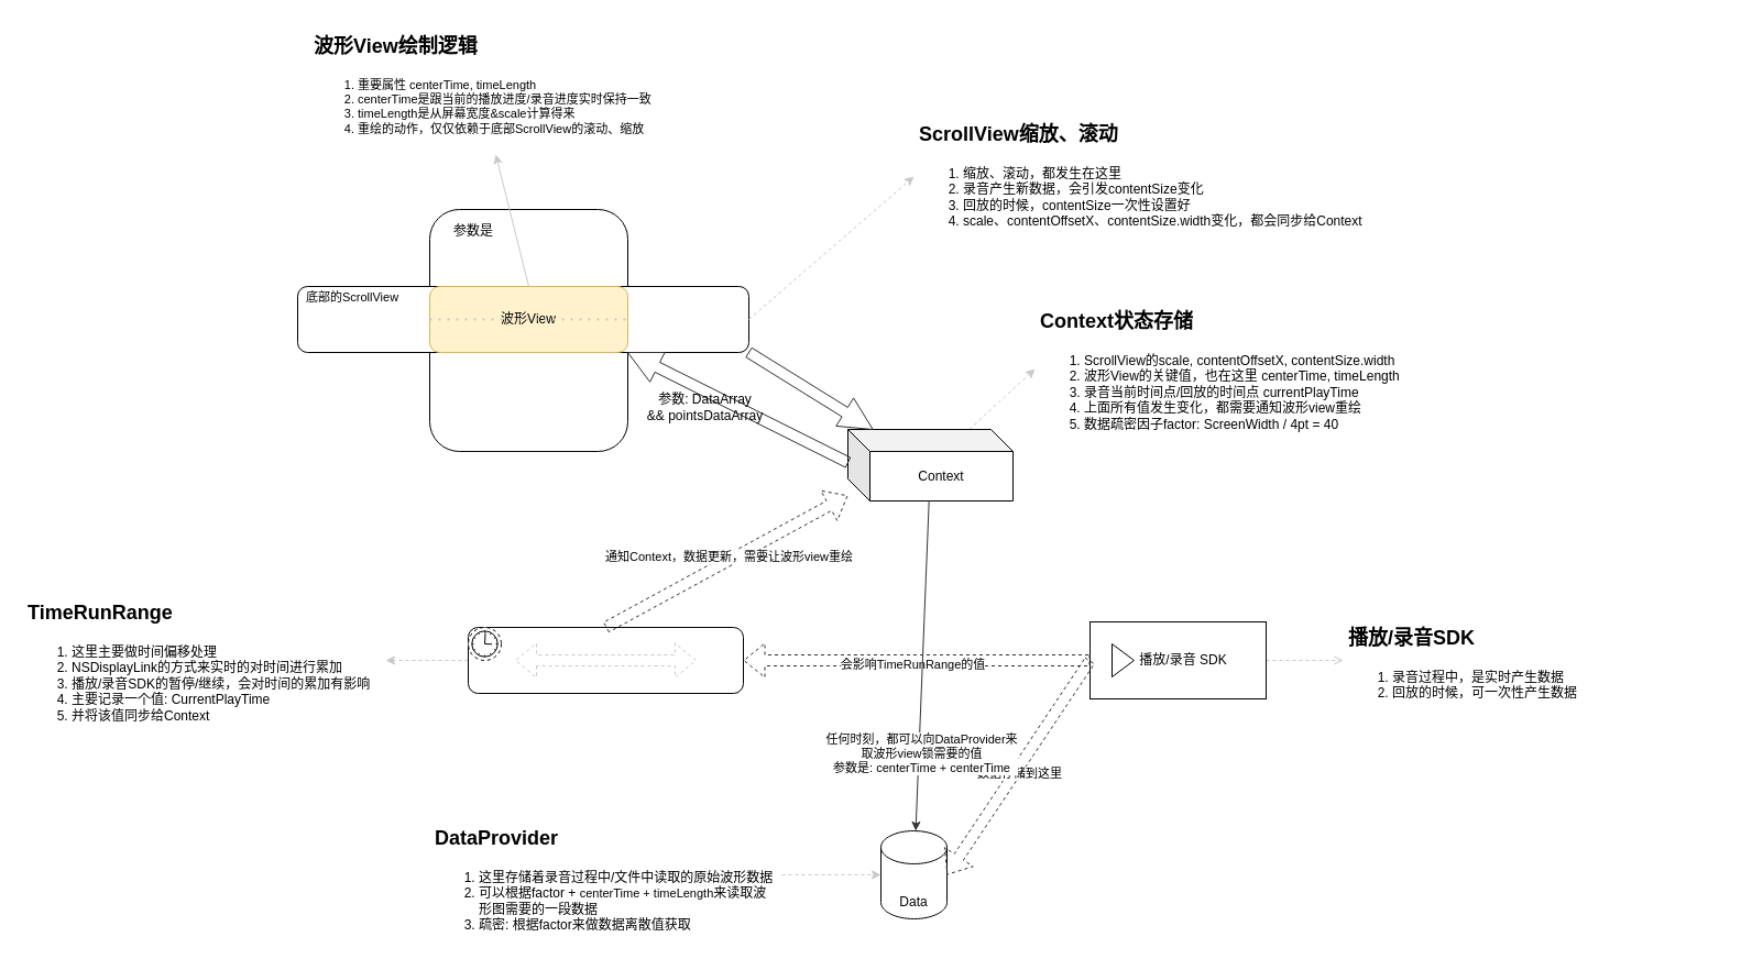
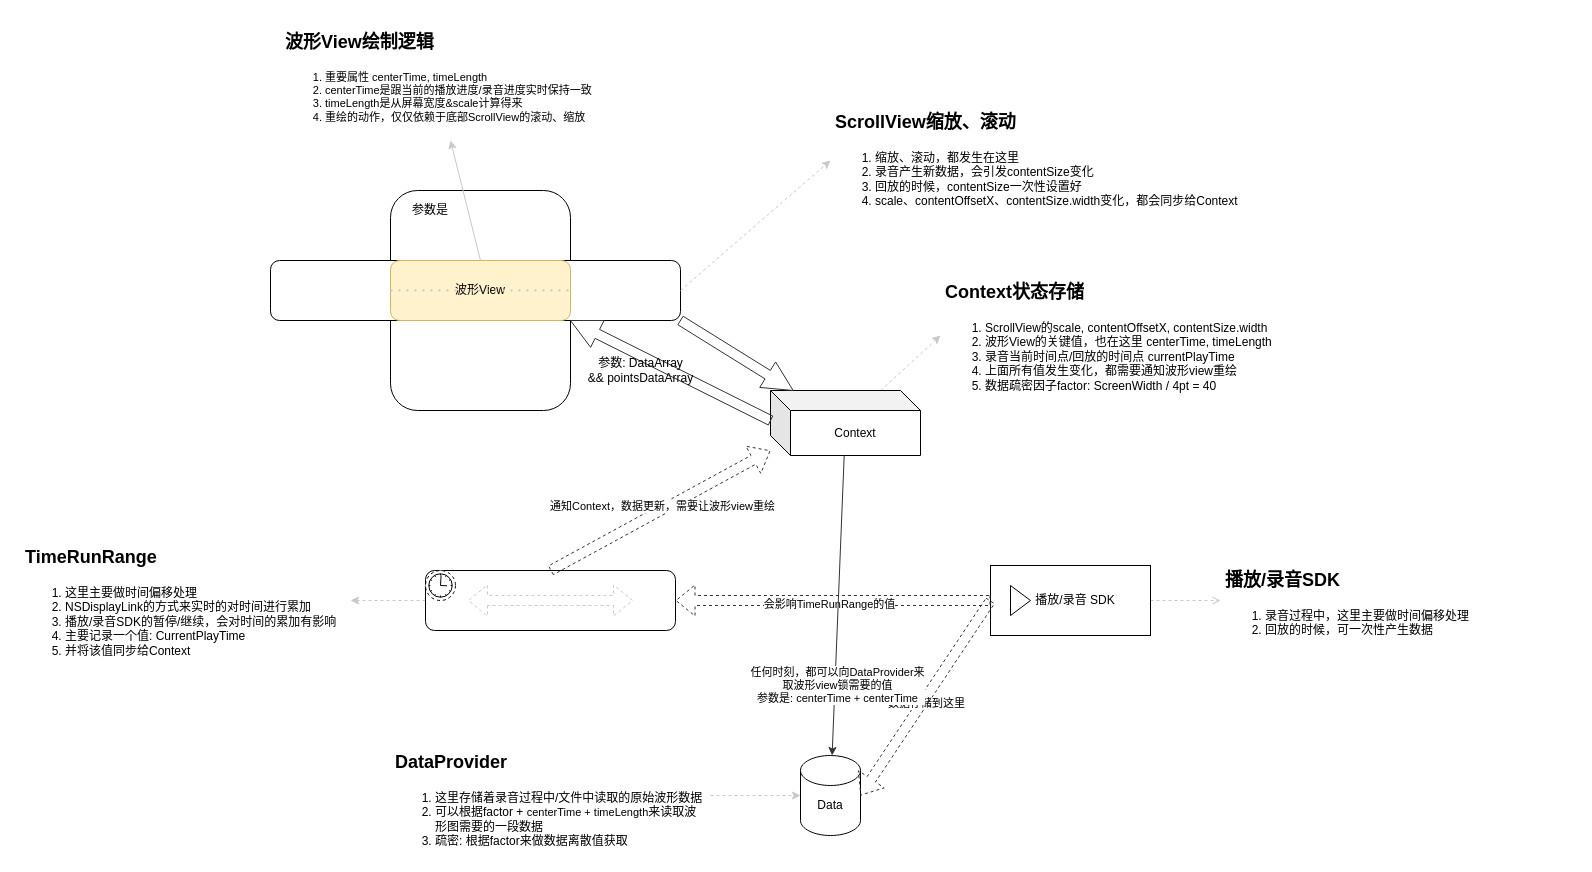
  <mxCell id="0" />
  <mxCell id="1" parent="0" />
  <mxCell id="2" value="" style="rounded=1;whiteSpace=wrap;html=1;" parent="1" vertex="1"><mxGeometry x="390" y="190" width="180" height="220" as="geometry" /></mxCell>
  <mxCell id="3" value="" style="rounded=1;whiteSpace=wrap;html=1;" parent="1" vertex="1"><mxGeometry x="270" y="260" width="410" height="60" as="geometry" /></mxCell>
  <mxCell id="4" value="" style="rounded=1;whiteSpace=wrap;html=1;fillColor=#fff2cc;strokeColor=#d6b656;" parent="1" vertex="1"><mxGeometry x="390" y="260" width="180" height="60" as="geometry" /></mxCell>
- <mxCell id="5" value="&lt;font style=&quot;font-size: 11px&quot;&gt;底部的ScrollView&lt;/font&gt;" style="text;html=1;strokeColor=none;fillColor=none;align=center;verticalAlign=middle;whiteSpace=wrap;rounded=0;" parent="1" vertex="1"><mxGeometry x="270" y="260" width="100" height="20" as="geometry" /></mxCell>
  <mxCell id="6" value="波形View" style="text;html=1;strokeColor=none;fillColor=none;align=center;verticalAlign=middle;whiteSpace=wrap;rounded=0;" parent="1" vertex="1"><mxGeometry x="440" y="280" width="80" height="20" as="geometry" /></mxCell>
  <mxCell id="7" value="参数是" style="text;html=1;strokeColor=none;fillColor=none;align=center;verticalAlign=middle;whiteSpace=wrap;rounded=0;" parent="1" vertex="1"><mxGeometry x="395" y="200" width="70" height="20" as="geometry" /></mxCell>
  <mxCell id="8" value="" style="shape=cylinder3;whiteSpace=wrap;html=1;boundedLbl=1;backgroundOutline=1;size=15;gradientColor=none;" parent="1" vertex="1"><mxGeometry x="800" y="755" width="60" height="80" as="geometry" /></mxCell>
- <mxCell id="9" value="Data" style="text;html=1;strokeColor=none;fillColor=none;align=center;verticalAlign=middle;whiteSpace=wrap;rounded=0;" parent="1" vertex="1"><mxGeometry x="810" y="810" width="40" height="20" as="geometry" /></mxCell>
+ <mxCell id="9" value="Data" style="text;html=1;strokeColor=none;fillColor=none;align=center;verticalAlign=middle;whiteSpace=wrap;rounded=0;" parent="1" vertex="1"><mxGeometry x="810" y="795" width="40" height="20" as="geometry" /></mxCell>
  <mxCell id="10" value="" style="endArrow=none;dashed=1;html=1;dashPattern=1 3;strokeWidth=2;exitX=0;exitY=0.5;exitDx=0;exitDy=0;entryX=1;entryY=0.5;entryDx=0;entryDy=0;strokeColor=#C9C9C9;" parent="1" source="4" target="4" edge="1"><mxGeometry width="50" height="50" relative="1" as="geometry"><mxPoint x="395" y="289.58" as="sourcePoint" /><mxPoint x="495" y="289.58" as="targetPoint" /></mxGeometry></mxCell>
  <mxCell id="11" style="edgeStyle=none;rounded=0;orthogonalLoop=1;jettySize=auto;html=1;entryX=0.5;entryY=0;entryDx=0;entryDy=0;strokeColor=#C9C9C9;startArrow=classic;startFill=1;endArrow=none;endFill=0;exitX=0.5;exitY=1;exitDx=0;exitDy=0;" parent="1" source="12" target="4" edge="1"><mxGeometry relative="1" as="geometry"><mxPoint x="429.375" y="170" as="sourcePoint" /></mxGeometry></mxCell>
  <mxCell id="12" value="&lt;h1&gt;&lt;font style=&quot;font-size: 18px&quot;&gt;波形View绘制逻辑&lt;/font&gt;&lt;/h1&gt;&lt;div style=&quot;font-size: 11px&quot;&gt;&lt;ol&gt;&lt;li&gt;&lt;span style=&quot;font-size: 11px&quot;&gt;&lt;font style=&quot;font-size: 11px&quot;&gt;重要属性 centerTime, timeLength&lt;/font&gt;&lt;/span&gt;&lt;/li&gt;&lt;li&gt;&lt;span style=&quot;font-size: 11px&quot;&gt;&lt;font style=&quot;font-size: 11px&quot;&gt;centerTime是跟当前的播放进度/录音进度实时保持一致&lt;/font&gt;&lt;/span&gt;&lt;/li&gt;&lt;li&gt;&lt;span style=&quot;font-size: 11px&quot;&gt;&lt;font style=&quot;font-size: 11px&quot;&gt;timeLength是从屏幕宽度&amp;amp;scale计算得来&lt;/font&gt;&lt;/span&gt;&lt;/li&gt;&lt;li&gt;重绘的动作，仅仅依赖于底部ScrollView的滚动、缩放&lt;/li&gt;&lt;/ol&gt;&lt;/div&gt;" style="text;html=1;strokeColor=none;fillColor=none;spacing=5;spacingTop=-20;whiteSpace=wrap;overflow=hidden;rounded=0;" parent="1" vertex="1"><mxGeometry x="280" y="20" width="340" height="120" as="geometry" /></mxCell>
  <mxCell id="13" value="&lt;p style=&quot;line-height: 70%&quot;&gt;&lt;/p&gt;&lt;h1&gt;&lt;font style=&quot;font-size: 18px&quot;&gt;ScrollView缩放、滚动&lt;/font&gt;&lt;/h1&gt;&lt;p&gt;&lt;/p&gt;&lt;ol&gt;&lt;li&gt;缩放、滚动，都发生在这里&lt;/li&gt;&lt;li&gt;录音产生新数据，会引发contentSize变化&lt;/li&gt;&lt;li&gt;回放的时候，contentSize一次性设置好&lt;/li&gt;&lt;li&gt;scale、contentOffsetX、contentSize.width变化，都会同步给Context&lt;/li&gt;&lt;/ol&gt;&lt;p&gt;&lt;/p&gt;&lt;p&gt;&lt;/p&gt;" style="text;html=1;strokeColor=none;fillColor=none;spacing=5;spacingTop=-20;whiteSpace=wrap;overflow=hidden;rounded=0;" parent="1" vertex="1"><mxGeometry x="830" y="100" width="430" height="120" as="geometry" /></mxCell>
  <mxCell id="14" style="edgeStyle=none;rounded=0;orthogonalLoop=1;jettySize=auto;html=1;entryX=0;entryY=0.5;entryDx=0;entryDy=0;startArrow=none;startFill=0;endArrow=classic;endFill=1;strokeColor=#C9C9C9;dashed=1;" parent="1" source="15" target="16" edge="1"><mxGeometry relative="1" as="geometry" /></mxCell>
  <mxCell id="15" value="Context" style="shape=cube;whiteSpace=wrap;html=1;boundedLbl=1;backgroundOutline=1;darkOpacity=0.05;darkOpacity2=0.1;gradientColor=none;" parent="1" vertex="1"><mxGeometry x="770" y="390" width="150" height="65" as="geometry" /></mxCell>
  <mxCell id="16" value="&lt;p style=&quot;line-height: 70%&quot;&gt;&lt;/p&gt;&lt;h1&gt;&lt;font style=&quot;font-size: 18px&quot;&gt;Context状态存储&lt;/font&gt;&lt;/h1&gt;&lt;p&gt;&lt;/p&gt;&lt;ol&gt;&lt;li&gt;&lt;span&gt;ScrollView的scale, contentOffsetX, contentSize.width&lt;/span&gt;&lt;/li&gt;&lt;li&gt;波形View的关键值，也在这里 centerTime, timeLength&lt;/li&gt;&lt;li&gt;&lt;span&gt;录音当前时间点/回放的时间点 currentPlayTime&lt;/span&gt;&lt;/li&gt;&lt;li&gt;上面所有值发生变化，都需要通知波形view重绘&lt;/li&gt;&lt;li&gt;数据疏密因子factor: ScreenWidth / 4pt = 40&lt;/li&gt;&lt;/ol&gt;&lt;p&gt;&lt;/p&gt;&lt;p&gt;&lt;/p&gt;" style="text;html=1;strokeColor=none;fillColor=none;spacing=5;spacingTop=-20;whiteSpace=wrap;overflow=hidden;rounded=0;" parent="1" vertex="1"><mxGeometry x="940" y="270" width="400" height="130" as="geometry" /></mxCell>
  <mxCell id="17" style="edgeStyle=none;rounded=0;orthogonalLoop=1;jettySize=auto;html=1;entryX=0;entryY=0.5;entryDx=0;entryDy=0;dashed=1;startArrow=none;startFill=0;endArrow=open;endFill=1;strokeColor=#C9C9C9;" parent="1" source="18" target="27" edge="1"><mxGeometry relative="1" as="geometry" /></mxCell>
  <mxCell id="18" value="&amp;nbsp; &amp;nbsp;播放/录音 SDK" style="html=1;whiteSpace=wrap;container=1;recursiveResize=0;collapsible=0;gradientColor=none;" parent="1" vertex="1"><mxGeometry x="990" y="565" width="160" height="70" as="geometry" /></mxCell>
  <mxCell id="19" value="" style="triangle;html=1;whiteSpace=wrap;" parent="18" vertex="1"><mxGeometry x="20" y="20" width="20" height="30" as="geometry" /></mxCell>
  <mxCell id="20" style="edgeStyle=none;rounded=0;orthogonalLoop=1;jettySize=auto;html=1;strokeColor=#C9C9C9;exitX=1;exitY=0.5;exitDx=0;exitDy=0;dashed=1;entryX=0;entryY=0.5;entryDx=0;entryDy=0;" parent="1" source="3" target="13" edge="1"><mxGeometry relative="1" as="geometry"><mxPoint x="200" y="320" as="sourcePoint" /><mxPoint x="830" y="250" as="targetPoint" /></mxGeometry></mxCell>
  <mxCell id="21" value="" style="shape=arrow;endArrow=classic;html=1;exitX=1;exitY=1;exitDx=0;exitDy=0;strokeColor=#333333;" parent="1" source="3" target="15" edge="1"><mxGeometry width="50" height="50" relative="1" as="geometry"><mxPoint x="740" y="370" as="sourcePoint" /><mxPoint x="790" y="320" as="targetPoint" /></mxGeometry></mxCell>
  <mxCell id="22" value="" style="shape=arrow;endArrow=classic;html=1;entryX=1;entryY=1;entryDx=0;entryDy=0;exitX=0;exitY=0;exitDx=0;exitDy=30;exitPerimeter=0;strokeColor=#333333;" parent="1" source="15" target="4" edge="1"><mxGeometry width="50" height="50" relative="1" as="geometry"><mxPoint x="760" y="410" as="sourcePoint" /><mxPoint x="690" y="20" as="targetPoint" /></mxGeometry></mxCell>
  <mxCell id="23" style="edgeStyle=none;rounded=0;orthogonalLoop=1;jettySize=auto;html=1;entryX=0;entryY=0.5;entryDx=0;entryDy=0;entryPerimeter=0;dashed=1;startArrow=none;startFill=0;endArrow=classic;endFill=1;strokeColor=#C9C9C9;exitX=1;exitY=0.5;exitDx=0;exitDy=0;" parent="1" source="24" target="8" edge="1"><mxGeometry relative="1" as="geometry" /></mxCell>
  <mxCell id="24" value="&lt;p style=&quot;line-height: 70%&quot;&gt;&lt;/p&gt;&lt;h1&gt;&lt;span style=&quot;font-size: 18px&quot;&gt;DataProvider&lt;/span&gt;&lt;/h1&gt;&lt;p&gt;&lt;/p&gt;&lt;ol&gt;&lt;li&gt;这里存储着录音过程中/文件中读取的原始波形数据&lt;/li&gt;&lt;li&gt;可以根据factor +&amp;nbsp;&lt;span style=&quot;font-size: 11px ; text-align: center ; background-color: rgb(255 , 255 , 255)&quot;&gt;centerTime + timeLength&lt;/span&gt;来读取波形图需要的一段数据&lt;/li&gt;&lt;li&gt;疏密: 根据factor来做数据离散值获取&lt;/li&gt;&lt;/ol&gt;&lt;p&gt;&lt;/p&gt;&lt;p&gt;&lt;/p&gt;" style="text;html=1;strokeColor=none;fillColor=none;spacing=5;spacingTop=-20;whiteSpace=wrap;overflow=hidden;rounded=0;" parent="1" vertex="1"><mxGeometry x="390" y="740" width="320" height="110" as="geometry" /></mxCell>
  <mxCell id="25" value="" style="shape=flexArrow;endArrow=classic;html=1;dashed=1;exitX=0;exitY=0.5;exitDx=0;exitDy=0;entryX=1;entryY=0.5;entryDx=0;entryDy=0;entryPerimeter=0;strokeColor=#333333;" parent="1" source="18" target="8" edge="1"><mxGeometry width="50" height="50" relative="1" as="geometry"><mxPoint x="910" y="740" as="sourcePoint" /><mxPoint x="960" y="690" as="targetPoint" /></mxGeometry></mxCell>
  <mxCell id="26" value="数据存储到这里" style="edgeLabel;html=1;align=center;verticalAlign=middle;resizable=0;points=[];" parent="25" vertex="1" connectable="0"><mxGeometry x="0.029" y="3" relative="1" as="geometry"><mxPoint as="offset" /></mxGeometry></mxCell>
- <mxCell id="27" value="&lt;p style=&quot;line-height: 70%&quot;&gt;&lt;/p&gt;&lt;h1&gt;&lt;span style=&quot;font-size: 18px&quot;&gt;播放/录音SDK&lt;/span&gt;&lt;/h1&gt;&lt;p&gt;&lt;/p&gt;&lt;ol&gt;&lt;li&gt;录音过程中，是实时产生数据&lt;/li&gt;&lt;li&gt;回放的时候，可一次性产生数据&lt;/li&gt;&lt;/ol&gt;&lt;p&gt;&lt;/p&gt;&lt;p&gt;&lt;/p&gt;" style="text;html=1;strokeColor=none;fillColor=none;spacing=5;spacingTop=-20;whiteSpace=wrap;overflow=hidden;rounded=0;" parent="1" vertex="1"><mxGeometry x="1220" y="557.5" width="350" height="85" as="geometry" /></mxCell>
+ <mxCell id="27" value="&lt;p style=&quot;line-height: 70%&quot;&gt;&lt;/p&gt;&lt;h1&gt;&lt;span style=&quot;font-size: 18px&quot;&gt;播放/录音SDK&lt;/span&gt;&lt;/h1&gt;&lt;p&gt;&lt;/p&gt;&lt;ol&gt;&lt;li&gt;录音过程中，这里主要做时间偏移处理&lt;/li&gt;&lt;li&gt;回放的时候，可一次性产生数据&lt;/li&gt;&lt;/ol&gt;&lt;p&gt;&lt;/p&gt;&lt;p&gt;&lt;/p&gt;" style="text;html=1;strokeColor=none;fillColor=none;spacing=5;spacingTop=-20;whiteSpace=wrap;overflow=hidden;rounded=0;" parent="1" vertex="1"><mxGeometry x="1220" y="557.5" width="350" height="85" as="geometry" /></mxCell>
  <mxCell id="28" style="edgeStyle=none;rounded=0;orthogonalLoop=1;jettySize=auto;html=1;dashed=1;startArrow=none;startFill=0;endArrow=classic;endFill=1;strokeColor=#C9C9C9;entryX=1;entryY=0.5;entryDx=0;entryDy=0;exitX=0;exitY=0.5;exitDx=0;exitDy=0;" parent="1" source="29" target="32" edge="1"><mxGeometry relative="1" as="geometry" /></mxCell>
  <mxCell id="29" value="" style="rounded=1;whiteSpace=wrap;html=1;gradientColor=none;" parent="1" vertex="1"><mxGeometry x="425" y="570" width="250" height="60" as="geometry" /></mxCell>
  <mxCell id="30" value="" style="shape=flexArrow;endArrow=classic;startArrow=classic;html=1;dashed=1;strokeColor=#C9C9C9;" parent="1" edge="1"><mxGeometry width="50" height="50" relative="1" as="geometry"><mxPoint x="467.5" y="600" as="sourcePoint" /><mxPoint x="632.5" y="600" as="targetPoint" /></mxGeometry></mxCell>
  <mxCell id="31" value="" style="shape=mxgraph.bpmn.shape;html=1;verticalLabelPosition=bottom;labelBackgroundColor=#ffffff;verticalAlign=top;align=center;perimeter=ellipsePerimeter;outlineConnect=0;outline=eventNonint;symbol=timer;gradientColor=none;" parent="1" vertex="1"><mxGeometry x="425" y="570" width="30" height="30" as="geometry" /></mxCell>
  <mxCell id="32" value="&lt;p style=&quot;line-height: 70%&quot;&gt;&lt;/p&gt;&lt;h1&gt;&lt;span style=&quot;font-size: 18px&quot;&gt;TimeRunRange&lt;/span&gt;&lt;/h1&gt;&lt;p&gt;&lt;/p&gt;&lt;ol&gt;&lt;li&gt;这里主要做时间偏移处理&lt;/li&gt;&lt;li&gt;NSDisplayLink的方式来实时的对时间进行累加&lt;/li&gt;&lt;li&gt;播放/录音SDK的暂停/继续，会对时间的累加有影响&lt;/li&gt;&lt;li&gt;主要记录一个值: CurrentPlayTime&lt;/li&gt;&lt;li&gt;并将该值同步给Context&lt;/li&gt;&lt;/ol&gt;&lt;p&gt;&lt;/p&gt;&lt;p&gt;&lt;/p&gt;" style="text;html=1;strokeColor=none;fillColor=none;spacing=5;spacingTop=-20;whiteSpace=wrap;overflow=hidden;rounded=0;" parent="1" vertex="1"><mxGeometry x="20" y="535" width="330" height="130" as="geometry" /></mxCell>
  <mxCell id="33" value="" style="shape=flexArrow;endArrow=classic;html=1;dashed=1;exitX=0;exitY=0.5;exitDx=0;exitDy=0;entryX=1;entryY=0.5;entryDx=0;entryDy=0;strokeColor=#333333;" parent="1" source="18" target="29" edge="1"><mxGeometry width="50" height="50" relative="1" as="geometry"><mxPoint x="830" y="560" as="sourcePoint" /><mxPoint x="680" y="760" as="targetPoint" /></mxGeometry></mxCell>
  <mxCell id="34" value="会影响TimeRunRange的值" style="edgeLabel;html=1;align=center;verticalAlign=middle;resizable=0;points=[];" parent="33" vertex="1" connectable="0"><mxGeometry x="0.029" y="3" relative="1" as="geometry"><mxPoint as="offset" /></mxGeometry></mxCell>
  <mxCell id="35" value="" style="shape=flexArrow;endArrow=classic;html=1;dashed=1;exitX=0.5;exitY=0;exitDx=0;exitDy=0;entryX=0;entryY=0;entryDx=0;entryDy=60;entryPerimeter=0;strokeColor=#333333;" parent="1" source="29" target="15" edge="1"><mxGeometry width="50" height="50" relative="1" as="geometry"><mxPoint x="720" y="500" as="sourcePoint" /><mxPoint x="490" y="500" as="targetPoint" /></mxGeometry></mxCell>
  <mxCell id="36" value="通知Context，数据更新，需要让波形view重绘" style="edgeLabel;html=1;align=center;verticalAlign=middle;resizable=0;points=[];" parent="35" vertex="1" connectable="0"><mxGeometry x="0.029" y="3" relative="1" as="geometry"><mxPoint as="offset" /></mxGeometry></mxCell>
  <mxCell id="37" value="" style="endArrow=classic;html=1;strokeColor=#333333;" parent="1" source="15" target="8" edge="1"><mxGeometry width="50" height="50" relative="1" as="geometry"><mxPoint x="700" y="720" as="sourcePoint" /><mxPoint x="750" y="670" as="targetPoint" /></mxGeometry></mxCell>
  <mxCell id="38" value="任何时刻，都可以向DataProvider来&lt;br&gt;取波形view锁需要的值&lt;br&gt;参数是: centerTime + centerTime" style="edgeLabel;html=1;align=center;verticalAlign=middle;resizable=0;points=[];" parent="37" vertex="1" connectable="0"><mxGeometry x="0.531" y="2" relative="1" as="geometry"><mxPoint as="offset" /></mxGeometry></mxCell>
  <mxCell id="39" value="参数: DataArray&lt;br&gt;&amp;amp;&amp;amp; pointsDataArray" style="text;html=1;align=center;verticalAlign=middle;resizable=0;points=[];autosize=1;" parent="1" vertex="1"><mxGeometry x="580" y="355" width="120" height="30" as="geometry" /></mxCell>
